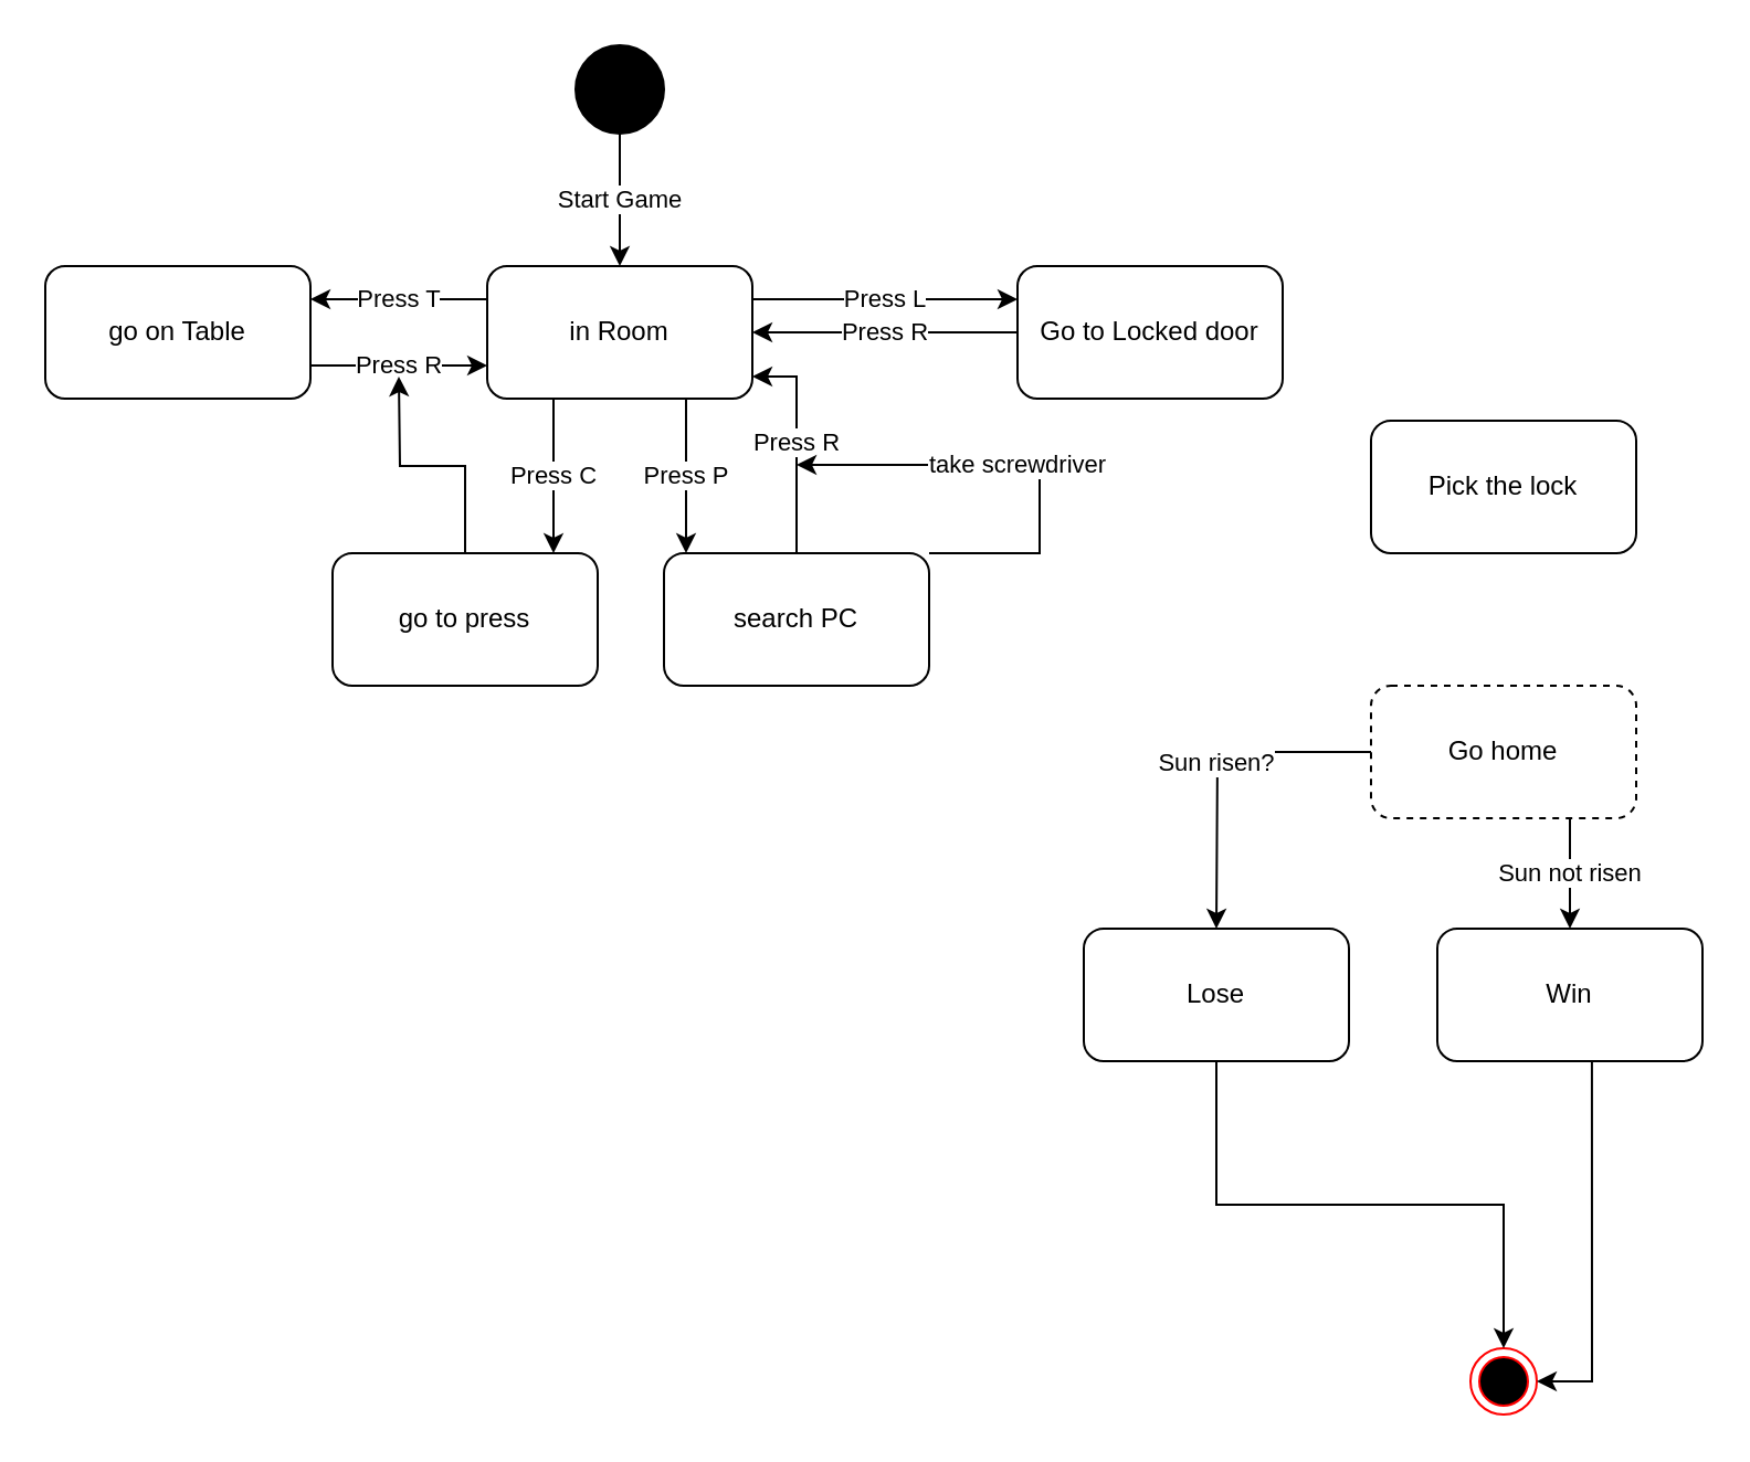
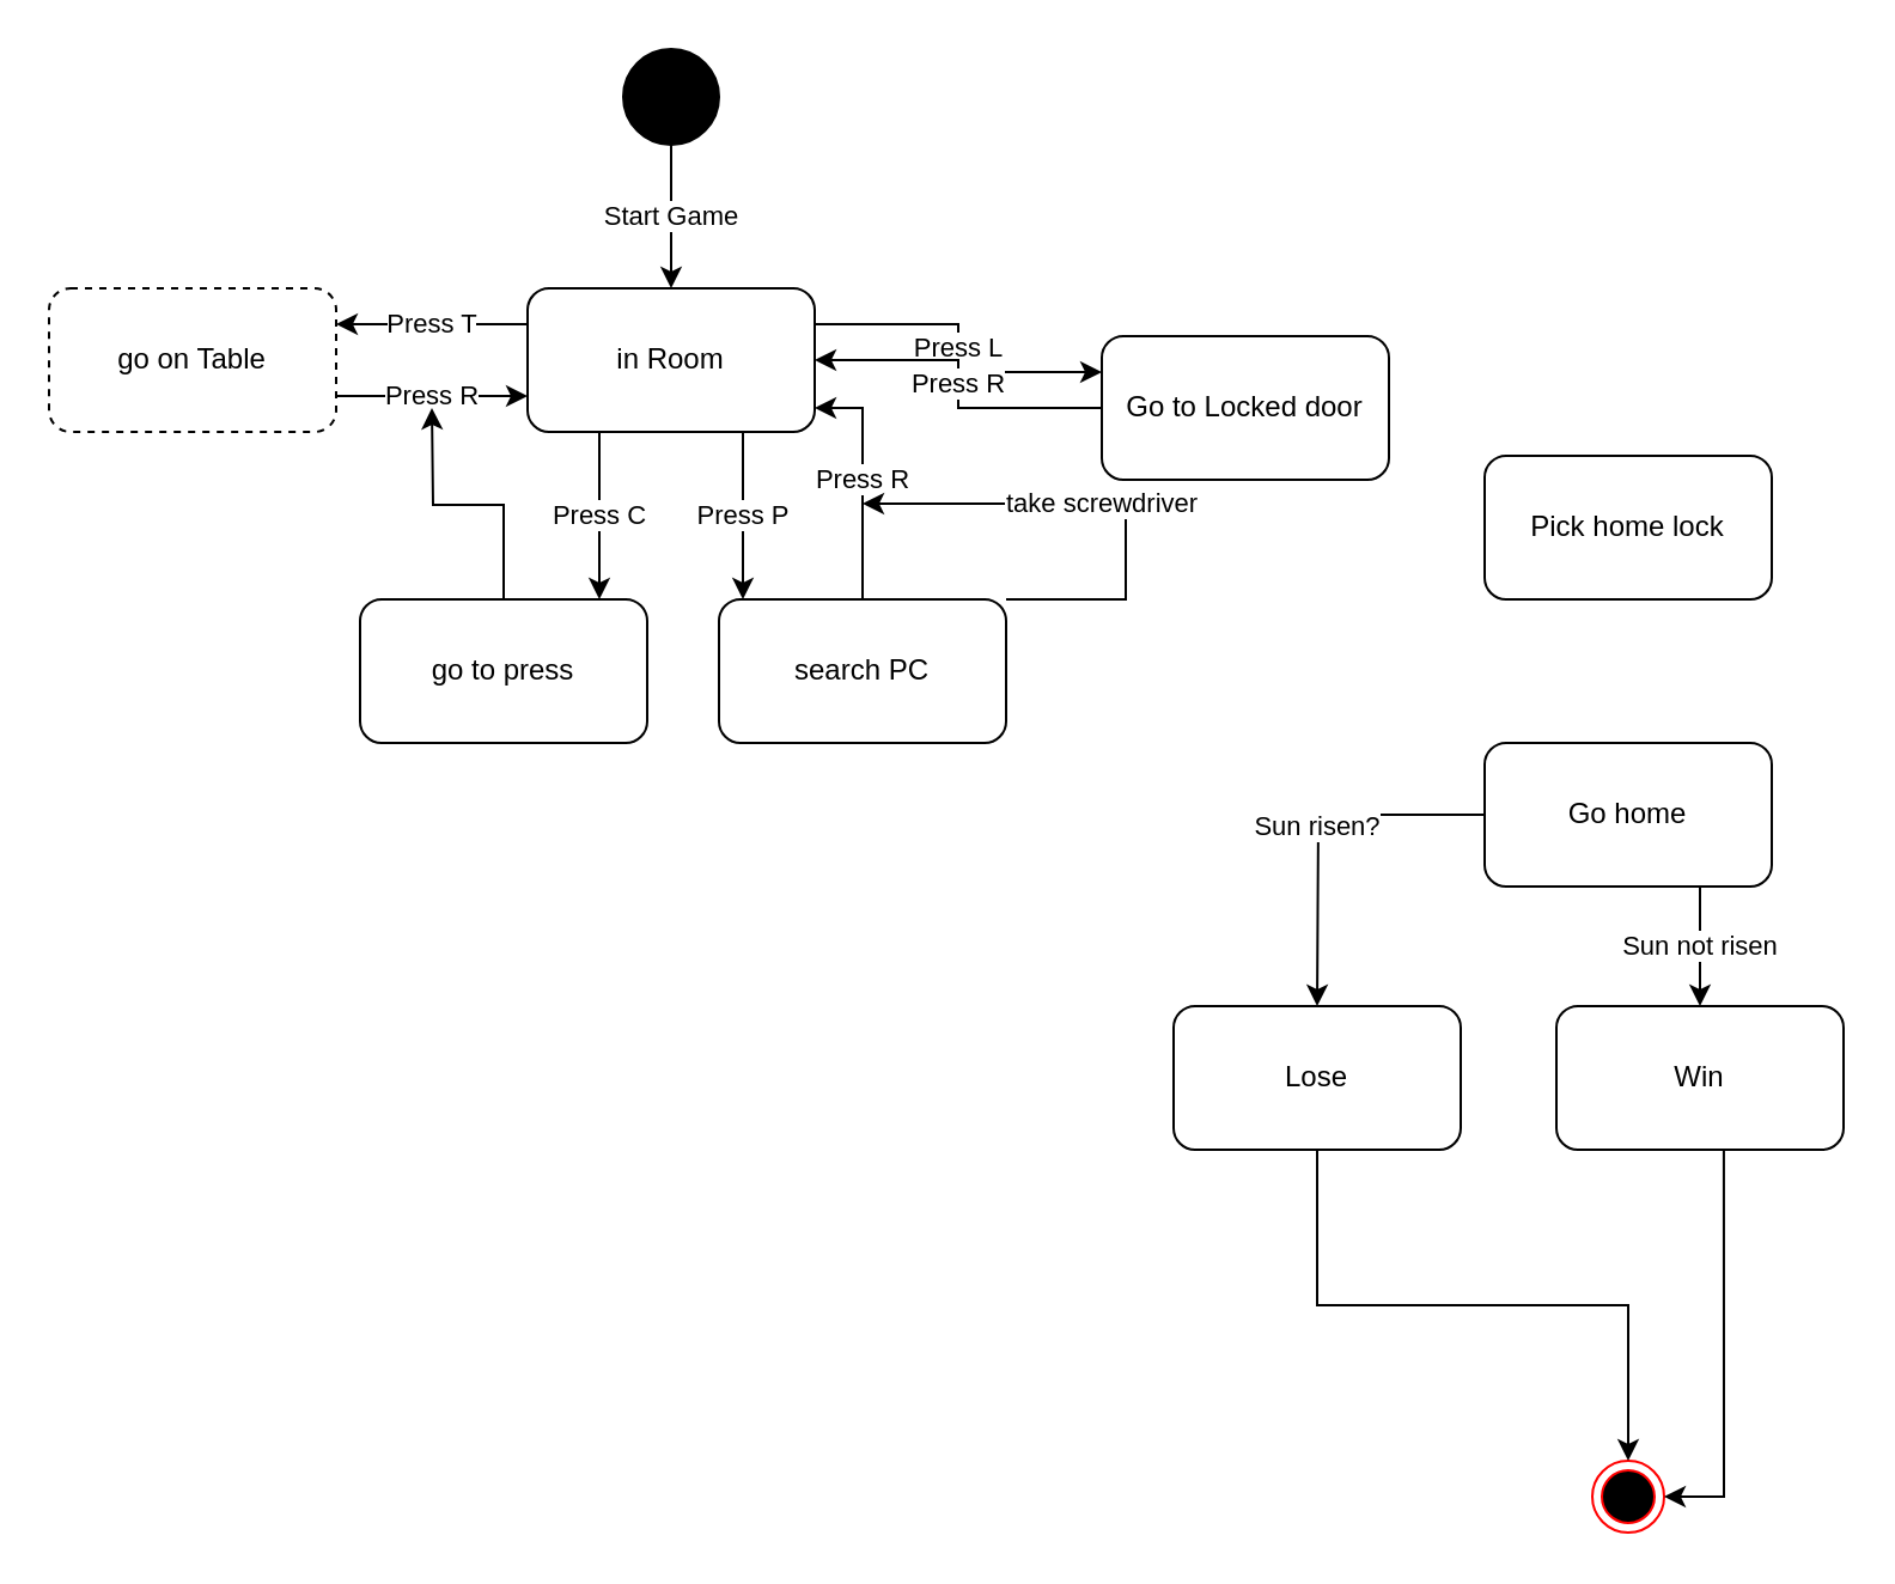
  <mxCell id="0" />
  <mxCell id="1" parent="0" />
  <mxCell id="2" value="Start Game" style="edgeStyle=orthogonalEdgeStyle;rounded=0;orthogonalLoop=1;jettySize=auto;html=1;entryX=0.5;entryY=0;entryDx=0;entryDy=0;" edge="1" parent="1" source="3" target="8"><mxGeometry relative="1" as="geometry" /></mxCell>
  <mxCell id="3" value="" style="ellipse;whiteSpace=wrap;html=1;rounded=0;shadow=0;comic=0;labelBackgroundColor=none;strokeWidth=1;fillColor=#000000;fontFamily=Verdana;fontSize=12;align=center;" parent="1" vertex="1"><mxGeometry x="260" y="20" width="40" height="40" as="geometry" /></mxCell>
  <mxCell id="4" value="Press T" style="edgeStyle=orthogonalEdgeStyle;rounded=0;orthogonalLoop=1;jettySize=auto;html=1;exitX=0;exitY=0.25;exitDx=0;exitDy=0;entryX=1;entryY=0.25;entryDx=0;entryDy=0;" edge="1" parent="1" source="8" target="10"><mxGeometry relative="1" as="geometry"><mxPoint x="140" y="150" as="targetPoint" /></mxGeometry></mxCell>
  <mxCell id="5" value="Press C" style="edgeStyle=orthogonalEdgeStyle;rounded=0;orthogonalLoop=1;jettySize=auto;html=1;exitX=0.25;exitY=1;exitDx=0;exitDy=0;" edge="1" parent="1" source="8"><mxGeometry relative="1" as="geometry"><mxPoint x="250" y="250" as="targetPoint" /></mxGeometry></mxCell>
  <mxCell id="6" value="Press P" style="edgeStyle=orthogonalEdgeStyle;rounded=0;orthogonalLoop=1;jettySize=auto;html=1;exitX=0.75;exitY=1;exitDx=0;exitDy=0;" edge="1" parent="1" source="8"><mxGeometry relative="1" as="geometry"><mxPoint x="310" y="250" as="targetPoint" /></mxGeometry></mxCell>
  <mxCell id="7" value="Press L" style="edgeStyle=orthogonalEdgeStyle;rounded=0;orthogonalLoop=1;jettySize=auto;html=1;exitX=1;exitY=0.25;exitDx=0;exitDy=0;entryX=0;entryY=0.25;entryDx=0;entryDy=0;" edge="1" parent="1" source="8" target="16"><mxGeometry relative="1" as="geometry" /></mxCell>
  <mxCell id="8" value="in Room" style="rounded=1;whiteSpace=wrap;html=1;" vertex="1" parent="1"><mxGeometry x="220" y="120" width="120" height="60" as="geometry" /></mxCell>
  <mxCell id="9" value="Press R" style="edgeStyle=orthogonalEdgeStyle;rounded=0;orthogonalLoop=1;jettySize=auto;html=1;exitX=1;exitY=0.75;exitDx=0;exitDy=0;entryX=0;entryY=0.75;entryDx=0;entryDy=0;" edge="1" parent="1" source="10" target="8"><mxGeometry relative="1" as="geometry" /></mxCell>
- <mxCell id="10" value="go on Table" style="rounded=1;whiteSpace=wrap;html=1;" vertex="1" parent="1"><mxGeometry x="20" y="120" width="120" height="60" as="geometry" /></mxCell>
+ <mxCell id="10" value="go on Table" style="rounded=1;whiteSpace=wrap;html=1;dashed=1;" vertex="1" parent="1"><mxGeometry x="20" y="120" width="120" height="60" as="geometry" /></mxCell>
  <mxCell id="11" style="edgeStyle=orthogonalEdgeStyle;rounded=0;orthogonalLoop=1;jettySize=auto;html=1;exitX=0.5;exitY=0;exitDx=0;exitDy=0;" edge="1" parent="1" source="12"><mxGeometry relative="1" as="geometry"><mxPoint x="180" y="170" as="targetPoint" /></mxGeometry></mxCell>
  <mxCell id="12" value="go to press" style="rounded=1;whiteSpace=wrap;html=1;" vertex="1" parent="1"><mxGeometry x="150" y="250" width="120" height="60" as="geometry" /></mxCell>
  <mxCell id="13" value="Press R" style="edgeStyle=orthogonalEdgeStyle;rounded=0;orthogonalLoop=1;jettySize=auto;html=1;exitX=0.5;exitY=0;exitDx=0;exitDy=0;" edge="1" parent="1" source="14"><mxGeometry relative="1" as="geometry"><mxPoint x="340" y="170" as="targetPoint" /><Array as="points"><mxPoint x="360" y="170" /><mxPoint x="340" y="170" /></Array></mxGeometry></mxCell>
  <mxCell id="14" value="search PC" style="rounded=1;whiteSpace=wrap;html=1;" vertex="1" parent="1"><mxGeometry x="300" y="250" width="120" height="60" as="geometry" /></mxCell>
  <mxCell id="15" value="Press R" style="edgeStyle=orthogonalEdgeStyle;rounded=0;orthogonalLoop=1;jettySize=auto;html=1;exitX=0;exitY=0.5;exitDx=0;exitDy=0;entryX=1;entryY=0.5;entryDx=0;entryDy=0;" edge="1" parent="1" source="16" target="8"><mxGeometry relative="1" as="geometry" /></mxCell>
- <mxCell id="16" value="Go to Locked door" style="rounded=1;whiteSpace=wrap;html=1;" vertex="1" parent="1"><mxGeometry x="460" y="120" width="120" height="60" as="geometry" /></mxCell>
+ <mxCell id="16" value="Go to Locked door" style="rounded=1;whiteSpace=wrap;html=1;" vertex="1" parent="1"><mxGeometry x="460" y="140" width="120" height="60" as="geometry" /></mxCell>
  <mxCell id="17" value="take screwdriver" style="edgeStyle=orthogonalEdgeStyle;rounded=0;orthogonalLoop=1;jettySize=auto;html=1;exitX=1;exitY=0;exitDx=0;exitDy=0;" edge="1" parent="1" source="14"><mxGeometry relative="1" as="geometry"><mxPoint x="360" y="210" as="targetPoint" /><mxPoint x="470" y="250" as="sourcePoint" /><Array as="points"><mxPoint x="470" y="250" /><mxPoint x="470" y="210" /></Array></mxGeometry></mxCell>
- <mxCell id="18" value="Pick the lock" style="rounded=1;whiteSpace=wrap;html=1;" vertex="1" parent="1"><mxGeometry x="620" y="190" width="120" height="60" as="geometry" /></mxCell>
+ <mxCell id="18" value="Pick home lock" style="rounded=1;whiteSpace=wrap;html=1;" vertex="1" parent="1"><mxGeometry x="620" y="190" width="120" height="60" as="geometry" /></mxCell>
  <mxCell id="19" value="Sun risen?" style="edgeStyle=orthogonalEdgeStyle;rounded=0;orthogonalLoop=1;jettySize=auto;html=1;" edge="1" parent="1" source="21"><mxGeometry relative="1" as="geometry"><mxPoint x="550" y="420" as="targetPoint" /></mxGeometry></mxCell>
  <mxCell id="20" value="Sun not risen" style="edgeStyle=orthogonalEdgeStyle;rounded=0;orthogonalLoop=1;jettySize=auto;html=1;exitX=0.75;exitY=1;exitDx=0;exitDy=0;" edge="1" parent="1" source="21"><mxGeometry relative="1" as="geometry"><mxPoint x="710" y="420" as="targetPoint" /></mxGeometry></mxCell>
- <mxCell id="21" value="Go home" style="whiteSpace=wrap;html=1;rounded=1;dashed=1;" vertex="1" parent="1"><mxGeometry x="620" y="310" width="120" height="60" as="geometry" /></mxCell>
+ <mxCell id="21" value="Go home" style="whiteSpace=wrap;html=1;rounded=1;" vertex="1" parent="1"><mxGeometry x="620" y="310" width="120" height="60" as="geometry" /></mxCell>
  <mxCell id="22" value="" style="ellipse;html=1;shape=endState;fillColor=#000000;strokeColor=#ff0000;" vertex="1" parent="1"><mxGeometry x="665" y="610" width="30" height="30" as="geometry" /></mxCell>
  <mxCell id="23" style="edgeStyle=orthogonalEdgeStyle;rounded=0;orthogonalLoop=1;jettySize=auto;html=1;entryX=0.5;entryY=0;entryDx=0;entryDy=0;exitX=0.5;exitY=1;exitDx=0;exitDy=0;" edge="1" parent="1" source="24" target="22"><mxGeometry relative="1" as="geometry"><mxPoint x="620" y="550" as="targetPoint" /></mxGeometry></mxCell>
  <mxCell id="24" value="Lose" style="whiteSpace=wrap;html=1;rounded=1;" vertex="1" parent="1"><mxGeometry x="490" y="420" width="120" height="60" as="geometry" /></mxCell>
  <mxCell id="25" style="edgeStyle=orthogonalEdgeStyle;rounded=0;orthogonalLoop=1;jettySize=auto;html=1;exitX=0.583;exitY=1;exitDx=0;exitDy=0;entryX=1;entryY=0.5;entryDx=0;entryDy=0;exitPerimeter=0;" edge="1" parent="1" source="26" target="22"><mxGeometry relative="1" as="geometry"><mxPoint x="710" y="520" as="targetPoint" /></mxGeometry></mxCell>
  <mxCell id="26" value="Win" style="whiteSpace=wrap;html=1;rounded=1;" vertex="1" parent="1"><mxGeometry x="650" y="420" width="120" height="60" as="geometry" /></mxCell>
